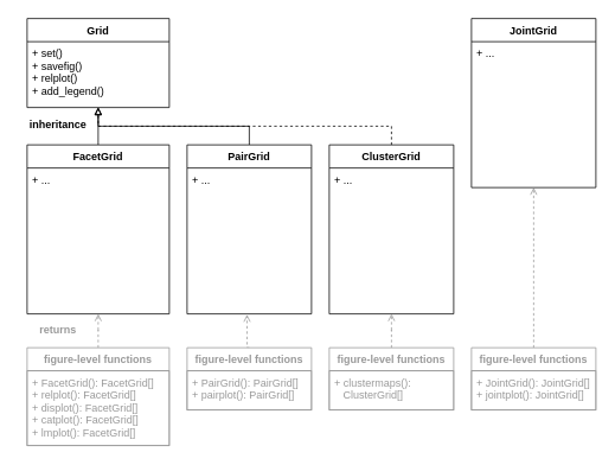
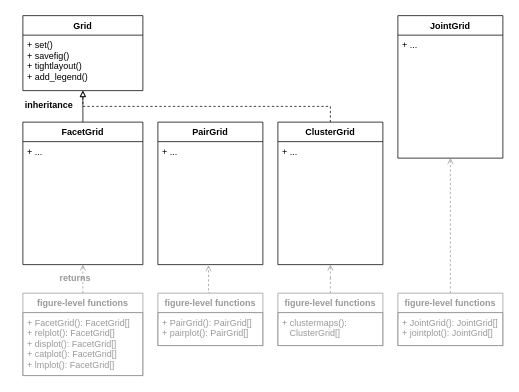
  <mxCell id="0" />
  <mxCell id="1" parent="0" />
  <mxCell id="2" value="Grid" style="swimlane;fontStyle=1;align=center;verticalAlign=top;childLayout=stackLayout;horizontal=1;startSize=26;horizontalStack=0;resizeParent=1;resizeParentMax=0;resizeLast=0;collapsible=1;marginBottom=0;swimlaneFillColor=#ffffff;fontFamily=Helvetica;" parent="1" vertex="1"><mxGeometry x="30" y="20" width="160" height="100" as="geometry" /></mxCell>
- <mxCell id="3" value="+ set()&#10;+ savefig()&#10;+ relplot()&#10;+ add_legend()" style="text;strokeColor=none;fillColor=none;align=left;verticalAlign=top;spacingLeft=4;spacingRight=4;overflow=hidden;rotatable=0;points=[[0,0.5],[1,0.5]];portConstraint=eastwest;fontFamily=Helvetica;" parent="2" vertex="1"><mxGeometry y="26" width="160" height="74" as="geometry" /></mxCell>
+ <mxCell id="3" value="+ set()&#10;+ savefig()&#10;+ tightlayout()&#10;+ add_legend()" style="text;strokeColor=none;fillColor=none;align=left;verticalAlign=top;spacingLeft=4;spacingRight=4;overflow=hidden;rotatable=0;points=[[0,0.5],[1,0.5]];portConstraint=eastwest;fontFamily=Helvetica;" parent="2" vertex="1"><mxGeometry y="26" width="160" height="74" as="geometry" /></mxCell>
  <mxCell id="4" style="edgeStyle=orthogonalEdgeStyle;rounded=0;html=1;exitX=0.5;exitY=0;jettySize=auto;orthogonalLoop=1;endArrow=block;endFill=0;fontFamily=Helvetica;" parent="1" source="5" target="2" edge="1"><mxGeometry relative="1" as="geometry" /></mxCell>
  <mxCell id="5" value="FacetGrid" style="swimlane;fontStyle=1;align=center;verticalAlign=top;childLayout=stackLayout;horizontal=1;startSize=26;horizontalStack=0;resizeParent=1;resizeParentMax=0;resizeLast=0;collapsible=1;marginBottom=0;swimlaneFillColor=#ffffff;fontFamily=Helvetica;" parent="1" vertex="1"><mxGeometry x="30" y="162" width="160" height="190" as="geometry" /></mxCell>
  <mxCell id="6" value="+ ..." style="text;strokeColor=none;fillColor=none;align=left;verticalAlign=top;spacingLeft=4;spacingRight=4;overflow=hidden;rotatable=0;points=[[0,0.5],[1,0.5]];portConstraint=eastwest;fontFamily=Helvetica;" parent="5" vertex="1"><mxGeometry y="26" width="160" height="164" as="geometry" /></mxCell>
- <mxCell id="7" style="edgeStyle=orthogonalEdgeStyle;rounded=0;html=1;exitX=0.5;exitY=0;endArrow=block;endFill=0;jettySize=auto;orthogonalLoop=1;fontFamily=Helvetica;" parent="1" source="8" target="2" edge="1"><mxGeometry relative="1" as="geometry" /></mxCell>
  <mxCell id="8" value="PairGrid" style="swimlane;fontStyle=1;align=center;verticalAlign=top;childLayout=stackLayout;horizontal=1;startSize=26;horizontalStack=0;resizeParent=1;resizeParentMax=0;resizeLast=0;collapsible=1;marginBottom=0;swimlaneFillColor=#ffffff;fontFamily=Helvetica;" parent="1" vertex="1"><mxGeometry x="210" y="162" width="140" height="190" as="geometry" /></mxCell>
  <mxCell id="9" value="+ ..." style="text;strokeColor=none;fillColor=none;align=left;verticalAlign=top;spacingLeft=4;spacingRight=4;overflow=hidden;rotatable=0;points=[[0,0.5],[1,0.5]];portConstraint=eastwest;fontFamily=Helvetica;" parent="8" vertex="1"><mxGeometry y="26" width="140" height="164" as="geometry" /></mxCell>
  <mxCell id="10" style="edgeStyle=orthogonalEdgeStyle;rounded=0;html=1;exitX=0.5;exitY=0;endArrow=block;endFill=0;jettySize=auto;orthogonalLoop=1;fontFamily=Helvetica;dashed=1;" parent="1" source="11" target="2" edge="1"><mxGeometry relative="1" as="geometry" /></mxCell>
  <mxCell id="11" value="ClusterGrid" style="swimlane;fontStyle=1;align=center;verticalAlign=top;childLayout=stackLayout;horizontal=1;startSize=26;horizontalStack=0;resizeParent=1;resizeParentMax=0;resizeLast=0;collapsible=1;marginBottom=0;swimlaneFillColor=#ffffff;fontFamily=Helvetica;" parent="1" vertex="1"><mxGeometry x="370" y="162" width="140" height="190" as="geometry" /></mxCell>
  <mxCell id="12" value="+ ..." style="text;strokeColor=none;fillColor=none;align=left;verticalAlign=top;spacingLeft=4;spacingRight=4;overflow=hidden;rotatable=0;points=[[0,0.5],[1,0.5]];portConstraint=eastwest;fontFamily=Helvetica;" parent="11" vertex="1"><mxGeometry y="26" width="140" height="164" as="geometry" /></mxCell>
  <mxCell id="13" style="edgeStyle=orthogonalEdgeStyle;rounded=0;html=1;exitX=0.5;exitY=0;dashed=1;endArrow=open;endFill=0;jettySize=auto;orthogonalLoop=1;fontFamily=Helvetica;strokeColor=#999999;" parent="1" source="21" target="5" edge="1"><mxGeometry relative="1" as="geometry" /></mxCell>
  <mxCell id="14" style="edgeStyle=orthogonalEdgeStyle;rounded=0;html=1;exitX=0.5;exitY=0;entryX=0.482;entryY=1.005;entryPerimeter=0;dashed=1;endArrow=open;endFill=0;jettySize=auto;orthogonalLoop=1;fontFamily=Helvetica;strokeColor=#999999;" parent="1" source="23" target="9" edge="1"><mxGeometry relative="1" as="geometry" /></mxCell>
  <mxCell id="15" style="edgeStyle=orthogonalEdgeStyle;rounded=0;html=1;exitX=0.5;exitY=0;dashed=1;endArrow=open;endFill=0;jettySize=auto;orthogonalLoop=1;fontFamily=Helvetica;strokeColor=#999999;" parent="1" source="25" target="11" edge="1"><mxGeometry relative="1" as="geometry" /></mxCell>
  <mxCell id="16" style="edgeStyle=orthogonalEdgeStyle;rounded=0;html=1;exitX=0.5;exitY=0;dashed=1;endArrow=open;endFill=0;jettySize=auto;orthogonalLoop=1;fontFamily=Helvetica;strokeColor=#999999;" parent="1" source="27" target="19" edge="1"><mxGeometry relative="1" as="geometry" /></mxCell>
  <mxCell id="17" value="inheritance" style="text;html=1;strokeColor=none;fillColor=none;align=center;verticalAlign=middle;whiteSpace=wrap;rounded=0;fontFamily=Helvetica;fontStyle=1" parent="1" vertex="1"><mxGeometry x="20" y="130" width="90" height="20" as="geometry" /></mxCell>
- <mxCell id="18" value="&lt;font color=&quot;#999999&quot;&gt;returns&lt;/font&gt;" style="text;html=1;strokeColor=none;fillColor=none;align=center;verticalAlign=middle;whiteSpace=wrap;rounded=0;fontFamily=Helvetica;fontStyle=1" parent="1" vertex="1"><mxGeometry x="20" y="360" width="90" height="20" as="geometry" /></mxCell>
+ <mxCell id="18" value="&lt;font color=&quot;#999999&quot;&gt;returns&lt;/font&gt;" style="text;html=1;strokeColor=none;fillColor=none;align=center;verticalAlign=middle;whiteSpace=wrap;rounded=0;fontFamily=Helvetica;fontStyle=1" parent="1" vertex="1"><mxGeometry x="55" y="360" width="90" height="20" as="geometry" /></mxCell>
  <mxCell id="19" value="JointGrid" style="swimlane;fontStyle=1;align=center;verticalAlign=top;childLayout=stackLayout;horizontal=1;startSize=26;horizontalStack=0;resizeParent=1;resizeParentMax=0;resizeLast=0;collapsible=1;marginBottom=0;swimlaneFillColor=#ffffff;fontFamily=Helvetica;" parent="1" vertex="1"><mxGeometry x="530" y="20" width="140" height="190" as="geometry" /></mxCell>
  <mxCell id="20" value="+ ..." style="text;strokeColor=none;fillColor=none;align=left;verticalAlign=top;spacingLeft=4;spacingRight=4;overflow=hidden;rotatable=0;points=[[0,0.5],[1,0.5]];portConstraint=eastwest;fontFamily=Helvetica;" parent="19" vertex="1"><mxGeometry y="26" width="140" height="164" as="geometry" /></mxCell>
  <mxCell id="21" value="figure-level functions" style="swimlane;fontStyle=1;align=center;verticalAlign=top;childLayout=stackLayout;horizontal=1;startSize=26;horizontalStack=0;resizeParent=1;resizeParentMax=0;resizeLast=0;collapsible=1;marginBottom=0;swimlaneFillColor=#ffffff;fontFamily=Helvetica;strokeColor=#999999;fontColor=#999999;" parent="1" vertex="1"><mxGeometry x="30" y="390" width="160" height="110" as="geometry" /></mxCell>
  <mxCell id="22" value="+ FacetGrid(): FacetGrid[]&#10;+ relplot(): FacetGrid[]&#10;+ displot(): FacetGrid[]&#10;+ catplot(): FacetGrid[]&#10;+ lmplot(): FacetGrid[]" style="text;strokeColor=#999999;fillColor=none;align=left;verticalAlign=top;spacingLeft=4;spacingRight=4;overflow=hidden;rotatable=0;points=[[0,0.5],[1,0.5]];portConstraint=eastwest;fontFamily=Helvetica;fontColor=#999999;" parent="21" vertex="1"><mxGeometry y="26" width="160" height="84" as="geometry" /></mxCell>
  <mxCell id="23" value="figure-level functions" style="swimlane;fontStyle=1;align=center;verticalAlign=top;childLayout=stackLayout;horizontal=1;startSize=26;horizontalStack=0;resizeParent=1;resizeParentMax=0;resizeLast=0;collapsible=1;marginBottom=0;swimlaneFillColor=#ffffff;fontFamily=Helvetica;strokeColor=#999999;fontColor=#999999;" parent="1" vertex="1"><mxGeometry x="210" y="390" width="140" height="70" as="geometry" /></mxCell>
  <mxCell id="24" value="+ PairGrid(): PairGrid[]&#10;+ pairplot(): PairGrid[]" style="text;strokeColor=#999999;fillColor=none;align=left;verticalAlign=top;spacingLeft=4;spacingRight=4;overflow=hidden;rotatable=0;points=[[0,0.5],[1,0.5]];portConstraint=eastwest;fontFamily=Helvetica;fontColor=#999999;" parent="23" vertex="1"><mxGeometry y="26" width="140" height="44" as="geometry" /></mxCell>
  <mxCell id="25" value="figure-level functions" style="swimlane;fontStyle=1;align=center;verticalAlign=top;childLayout=stackLayout;horizontal=1;startSize=26;horizontalStack=0;resizeParent=1;resizeParentMax=0;resizeLast=0;collapsible=1;marginBottom=0;swimlaneFillColor=#ffffff;fontFamily=Helvetica;strokeColor=#999999;fontColor=#999999;" parent="1" vertex="1"><mxGeometry x="370" y="390" width="140" height="70" as="geometry" /></mxCell>
  <mxCell id="26" value="+ clustermaps(): &#10;   ClusterGrid[]" style="text;strokeColor=#999999;fillColor=none;align=left;verticalAlign=top;spacingLeft=4;spacingRight=4;overflow=hidden;rotatable=0;points=[[0,0.5],[1,0.5]];portConstraint=eastwest;fontFamily=Helvetica;fontColor=#999999;" parent="25" vertex="1"><mxGeometry y="26" width="140" height="44" as="geometry" /></mxCell>
  <mxCell id="27" value="figure-level functions" style="swimlane;fontStyle=1;align=center;verticalAlign=top;childLayout=stackLayout;horizontal=1;startSize=26;horizontalStack=0;resizeParent=1;resizeParentMax=0;resizeLast=0;collapsible=1;marginBottom=0;swimlaneFillColor=#ffffff;fontFamily=Helvetica;strokeColor=#999999;fontColor=#999999;" parent="1" vertex="1"><mxGeometry x="530" y="390" width="140" height="70" as="geometry" /></mxCell>
  <mxCell id="28" value="+ JointGrid(): JointGrid[]&#10;+ jointplot(): JointGrid[]" style="text;strokeColor=#999999;fillColor=none;align=left;verticalAlign=top;spacingLeft=4;spacingRight=4;overflow=hidden;rotatable=0;points=[[0,0.5],[1,0.5]];portConstraint=eastwest;fontFamily=Helvetica;fontColor=#999999;" parent="27" vertex="1"><mxGeometry y="26" width="140" height="44" as="geometry" /></mxCell>
